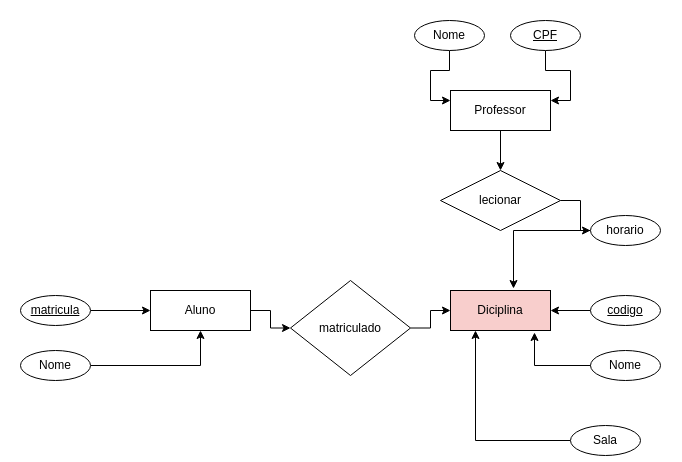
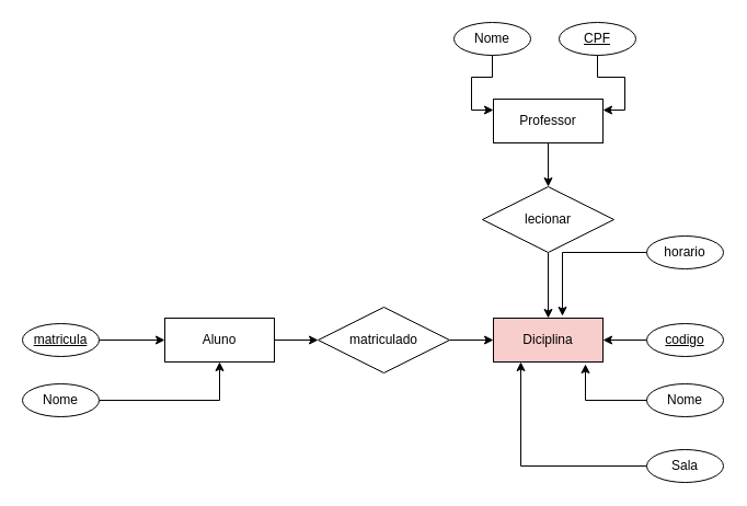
  <mxCell id="0" />
  <mxCell id="1" parent="0" />
  <mxCell id="2" style="edgeStyle=orthogonalEdgeStyle;rounded=0;orthogonalLoop=1;jettySize=auto;html=1;entryX=0;entryY=0.5;entryDx=0;entryDy=0;" edge="1" parent="1" source="3" target="10"><mxGeometry relative="1" as="geometry" /></mxCell>
  <mxCell id="3" value="Aluno" style="whiteSpace=wrap;html=1;align=center;" vertex="1" parent="1"><mxGeometry x="150" y="290" width="100" height="40" as="geometry" /></mxCell>
  <mxCell id="4" style="edgeStyle=orthogonalEdgeStyle;rounded=0;orthogonalLoop=1;jettySize=auto;html=1;" edge="1" parent="1" source="5" target="3"><mxGeometry relative="1" as="geometry" /></mxCell>
  <mxCell id="5" value="matricula" style="ellipse;whiteSpace=wrap;html=1;align=center;fontStyle=4;" vertex="1" parent="1"><mxGeometry x="20" y="295" width="70" height="30" as="geometry" /></mxCell>
  <mxCell id="6" style="edgeStyle=orthogonalEdgeStyle;rounded=0;orthogonalLoop=1;jettySize=auto;html=1;entryX=0.5;entryY=1;entryDx=0;entryDy=0;" edge="1" parent="1" source="7" target="3"><mxGeometry relative="1" as="geometry" /></mxCell>
  <mxCell id="7" value="Nome" style="ellipse;whiteSpace=wrap;html=1;align=center;" vertex="1" parent="1"><mxGeometry x="20" y="350" width="70" height="30" as="geometry" /></mxCell>
  <mxCell id="8" value="Diciplina" style="whiteSpace=wrap;html=1;align=center;fillColor=#f8cecc;" vertex="1" parent="1"><mxGeometry x="450" y="290" width="100" height="40" as="geometry" /></mxCell>
  <mxCell id="9" style="edgeStyle=orthogonalEdgeStyle;rounded=0;orthogonalLoop=1;jettySize=auto;html=1;" edge="1" parent="1" source="10" target="8"><mxGeometry relative="1" as="geometry" /></mxCell>
- <mxCell id="10" value="matriculado" style="shape=rhombus;perimeter=rhombusPerimeter;whiteSpace=wrap;html=1;align=center;" vertex="1" parent="1"><mxGeometry x="290" y="280" width="120" height="95" as="geometry" /></mxCell>
+ <mxCell id="10" value="matriculado" style="shape=rhombus;perimeter=rhombusPerimeter;whiteSpace=wrap;html=1;align=center;" vertex="1" parent="1"><mxGeometry x="290" y="280" width="120" height="60" as="geometry" /></mxCell>
  <mxCell id="11" value="Nome" style="ellipse;whiteSpace=wrap;html=1;align=center;" vertex="1" parent="1"><mxGeometry x="590" y="350" width="70" height="30" as="geometry" /></mxCell>
  <mxCell id="12" style="edgeStyle=orthogonalEdgeStyle;rounded=0;orthogonalLoop=1;jettySize=auto;html=1;entryX=1;entryY=0.5;entryDx=0;entryDy=0;" edge="1" parent="1" source="13" target="8"><mxGeometry relative="1" as="geometry" /></mxCell>
  <mxCell id="13" value="&lt;u&gt;codigo&lt;/u&gt;" style="ellipse;whiteSpace=wrap;html=1;align=center;" vertex="1" parent="1"><mxGeometry x="590" y="295" width="70" height="30" as="geometry" /></mxCell>
  <mxCell id="14" style="edgeStyle=orthogonalEdgeStyle;rounded=0;orthogonalLoop=1;jettySize=auto;html=1;entryX=0.63;entryY=-0.05;entryDx=0;entryDy=0;entryPerimeter=0;" edge="1" parent="1" source="15" target="8"><mxGeometry relative="1" as="geometry"><mxPoint x="510" y="255" as="targetPoint" /></mxGeometry></mxCell>
  <mxCell id="15" value="horario" style="ellipse;whiteSpace=wrap;html=1;align=center;" vertex="1" parent="1"><mxGeometry x="590" y="215" width="70" height="30" as="geometry" /></mxCell>
  <mxCell id="16" style="edgeStyle=orthogonalEdgeStyle;rounded=0;orthogonalLoop=1;jettySize=auto;html=1;entryX=0.25;entryY=1;entryDx=0;entryDy=0;" edge="1" parent="1" source="17" target="8"><mxGeometry relative="1" as="geometry" /></mxCell>
- <mxCell id="17" value="Sala" style="ellipse;whiteSpace=wrap;html=1;align=center;" vertex="1" parent="1"><mxGeometry x="570" y="425" width="70" height="30" as="geometry" /></mxCell>
+ <mxCell id="17" value="Sala" style="ellipse;whiteSpace=wrap;html=1;align=center;" vertex="1" parent="1"><mxGeometry x="590" y="410" width="70" height="30" as="geometry" /></mxCell>
  <mxCell id="18" style="edgeStyle=orthogonalEdgeStyle;rounded=0;orthogonalLoop=1;jettySize=auto;html=1;entryX=0.84;entryY=1.05;entryDx=0;entryDy=0;entryPerimeter=0;" edge="1" parent="1" source="11" target="8"><mxGeometry relative="1" as="geometry" /></mxCell>
  <mxCell id="19" style="edgeStyle=orthogonalEdgeStyle;rounded=0;orthogonalLoop=1;jettySize=auto;html=1;entryX=0.5;entryY=0;entryDx=0;entryDy=0;" edge="1" parent="1" source="20" target="26"><mxGeometry relative="1" as="geometry" /></mxCell>
  <mxCell id="20" value="Professor" style="whiteSpace=wrap;html=1;align=center;" vertex="1" parent="1"><mxGeometry x="450" y="90" width="100" height="40" as="geometry" /></mxCell>
  <mxCell id="21" style="edgeStyle=orthogonalEdgeStyle;rounded=0;orthogonalLoop=1;jettySize=auto;html=1;entryX=0;entryY=0.25;entryDx=0;entryDy=0;" edge="1" parent="1" source="22" target="20"><mxGeometry relative="1" as="geometry" /></mxCell>
  <mxCell id="22" value="Nome" style="ellipse;whiteSpace=wrap;html=1;align=center;" vertex="1" parent="1"><mxGeometry x="414" y="20" width="70" height="30" as="geometry" /></mxCell>
  <mxCell id="23" style="edgeStyle=orthogonalEdgeStyle;rounded=0;orthogonalLoop=1;jettySize=auto;html=1;entryX=1;entryY=0.25;entryDx=0;entryDy=0;" edge="1" parent="1" source="24" target="20"><mxGeometry relative="1" as="geometry" /></mxCell>
  <mxCell id="24" value="&lt;u&gt;CPF&lt;/u&gt;" style="ellipse;whiteSpace=wrap;html=1;align=center;" vertex="1" parent="1"><mxGeometry x="510" y="20" width="70" height="30" as="geometry" /></mxCell>
- <mxCell id="25" style="edgeStyle=orthogonalEdgeStyle;rounded=0;orthogonalLoop=1;jettySize=auto;html=1;" edge="1" parent="1" source="26" target="15"><mxGeometry relative="1" as="geometry" /></mxCell>
+ <mxCell id="25" style="edgeStyle=orthogonalEdgeStyle;rounded=0;orthogonalLoop=1;jettySize=auto;html=1;entryX=0.5;entryY=0;entryDx=0;entryDy=0;" edge="1" parent="1" source="26" target="8"><mxGeometry relative="1" as="geometry" /></mxCell>
  <mxCell id="26" value="lecionar" style="shape=rhombus;perimeter=rhombusPerimeter;whiteSpace=wrap;html=1;align=center;" vertex="1" parent="1"><mxGeometry x="440" y="170" width="120" height="60" as="geometry" /></mxCell>
